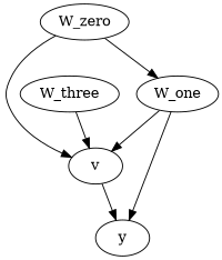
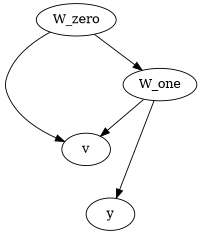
  digraph {
    v [height=0.5 width=0.75]
    y [height=0.5 width=0.75]
    W_zero [height=0.5 width=1.1193]
    W_one [height=0.5 width=1.0471]
-   W_three [height=0.5 width=1.1735]
-   v -> y
    W_zero -> v
    W_zero -> W_one
    W_one -> v
    W_one -> y
-   W_three -> v
  }
